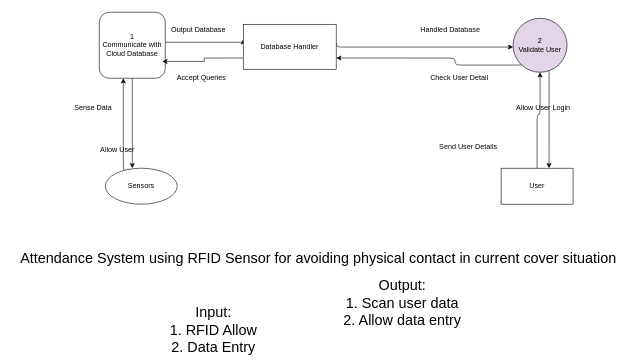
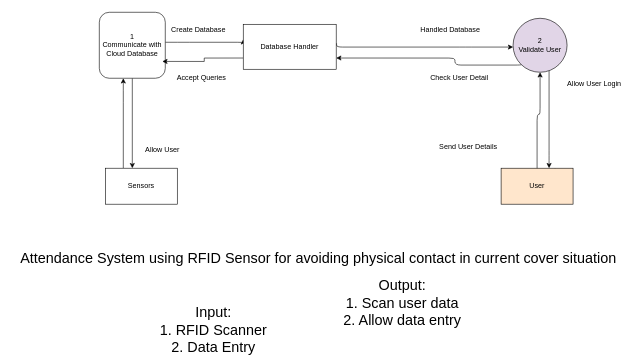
  <mxCell id="0" />
  <mxCell id="1" parent="0" />
  <mxCell id="2" value="" style="edgeStyle=orthogonalEdgeStyle;orthogonalLoop=1;jettySize=auto;html=1;entryX=0;entryY=0.333;entryDx=0;entryDy=0;entryPerimeter=0;" edge="1" parent="1" source="4" target="20"><mxGeometry relative="1" as="geometry"><mxPoint x="405" y="80" as="targetPoint" /><Array as="points"><mxPoint x="305" y="70" /><mxPoint x="305" y="70" /></Array></mxGeometry></mxCell>
  <mxCell id="3" style="edgeStyle=orthogonalEdgeStyle;orthogonalLoop=1;jettySize=auto;html=1;exitX=0.5;exitY=1;exitDx=0;exitDy=0;entryX=0.375;entryY=0;entryDx=0;entryDy=0;entryPerimeter=0;" edge="1" parent="1" source="4" target="6"><mxGeometry relative="1" as="geometry"><Array as="points" /></mxGeometry></mxCell>
  <mxCell id="4" value="1&lt;br&gt;Communicate with Cloud Database" style="whiteSpace=wrap;html=1;aspect=fixed;rounded=1;" vertex="1" parent="1"><mxGeometry x="165" y="20" width="110" height="110" as="geometry" /></mxCell>
  <mxCell id="5" style="edgeStyle=orthogonalEdgeStyle;orthogonalLoop=1;jettySize=auto;html=1;exitX=0.25;exitY=0;exitDx=0;exitDy=0;" edge="1" parent="1" source="6" target="4"><mxGeometry relative="1" as="geometry"><Array as="points"><mxPoint x="205" y="160" /><mxPoint x="205" y="160" /></Array></mxGeometry></mxCell>
- <mxCell id="6" value="Sensors" style="ellipse;whiteSpace=wrap;html=1;" vertex="1" parent="1"><mxGeometry x="175" y="280" width="120" height="60" as="geometry" /></mxCell>
+ <mxCell id="6" value="Sensors" style="whiteSpace=wrap;html=1;" vertex="1" parent="1"><mxGeometry x="175" y="280" width="120" height="60" as="geometry" /></mxCell>
  <mxCell id="7" style="edgeStyle=orthogonalEdgeStyle;orthogonalLoop=1;jettySize=auto;html=1;exitX=0.75;exitY=0;exitDx=0;exitDy=0;entryX=0.5;entryY=1;entryDx=0;entryDy=0;" edge="1" parent="1" source="8" target="12"><mxGeometry relative="1" as="geometry"><Array as="points"><mxPoint x="925" y="300" /><mxPoint x="895" y="300" /><mxPoint x="895" y="190" /><mxPoint x="900" y="190" /></Array></mxGeometry></mxCell>
- <mxCell id="8" value="User" style="whiteSpace=wrap;html=1;" vertex="1" parent="1"><mxGeometry x="835" y="280" width="120" height="60" as="geometry" /></mxCell>
+ <mxCell id="8" value="User" style="whiteSpace=wrap;html=1;fillColor=#ffe6cc;" vertex="1" parent="1"><mxGeometry x="835" y="280" width="120" height="60" as="geometry" /></mxCell>
  <mxCell id="9" value="" style="edgeStyle=orthogonalEdgeStyle;orthogonalLoop=1;jettySize=auto;html=1;exitX=1.004;exitY=0.422;exitDx=0;exitDy=0;exitPerimeter=0;" edge="1" parent="1" source="20" target="12"><mxGeometry relative="1" as="geometry"><mxPoint x="661" y="80" as="sourcePoint" /><Array as="points"><mxPoint x="775" y="78" /><mxPoint x="775" y="78" /></Array></mxGeometry></mxCell>
  <mxCell id="10" value="" style="edgeStyle=orthogonalEdgeStyle;orthogonalLoop=1;jettySize=auto;html=1;" edge="1" parent="1" source="12" target="8"><mxGeometry relative="1" as="geometry"><Array as="points"><mxPoint x="915" y="260" /><mxPoint x="915" y="260" /></Array></mxGeometry></mxCell>
  <mxCell id="11" style="edgeStyle=orthogonalEdgeStyle;orthogonalLoop=1;jettySize=auto;html=1;exitX=0;exitY=1;exitDx=0;exitDy=0;entryX=1;entryY=0.75;entryDx=0;entryDy=0;" edge="1" parent="1" source="12" target="20"><mxGeometry relative="1" as="geometry"><mxPoint x="664.072" y="107.04" as="targetPoint" /><Array as="points"><mxPoint x="758" y="108" /></Array></mxGeometry></mxCell>
  <mxCell id="12" value="2&lt;br&gt;Validate User" style="ellipse;whiteSpace=wrap;html=1;aspect=fixed;fillColor=#e1d5e7;" vertex="1" parent="1"><mxGeometry x="855" y="30" width="90" height="90" as="geometry" /></mxCell>
- <mxCell id="13" value="Sense Data" style="text;html=1;strokeColor=none;fillColor=none;align=center;verticalAlign=middle;whiteSpace=wrap;" vertex="1" parent="1"><mxGeometry x="115" y="170" width="80" height="20" as="geometry" /></mxCell>
- <mxCell id="14" value="Allow User" style="text;html=1;align=center;verticalAlign=middle;resizable=0;points=[];autosize=1;" vertex="1" parent="1"><mxGeometry x="160" y="240" width="70" height="20" as="geometry" /></mxCell>
- <mxCell id="15" value="Output Database" style="text;html=1;align=center;verticalAlign=middle;resizable=0;points=[];autosize=1;" vertex="1" parent="1"><mxGeometry x="275" y="40" width="110" height="20" as="geometry" /></mxCell>
+ <mxCell id="14" value="Allow User" style="text;html=1;align=center;verticalAlign=middle;resizable=0;points=[];autosize=1;" vertex="1" parent="1"><mxGeometry x="235" y="240" width="70" height="20" as="geometry" /></mxCell>
+ <mxCell id="15" value="Create Database" style="text;html=1;align=center;verticalAlign=middle;resizable=0;points=[];autosize=1;" vertex="1" parent="1"><mxGeometry x="275" y="40" width="110" height="20" as="geometry" /></mxCell>
  <mxCell id="16" value="Handled Database" style="text;html=1;align=center;verticalAlign=middle;resizable=0;points=[];autosize=1;" vertex="1" parent="1"><mxGeometry x="695" y="40" width="110" height="20" as="geometry" /></mxCell>
  <mxCell id="17" value="Check User Detail" style="text;html=1;align=center;verticalAlign=middle;resizable=0;points=[];autosize=1;" vertex="1" parent="1"><mxGeometry x="710" y="120" width="110" height="20" as="geometry" /></mxCell>
  <mxCell id="18" value="Accept Queries" style="text;html=1;align=center;verticalAlign=middle;resizable=0;points=[];autosize=1;" vertex="1" parent="1"><mxGeometry x="285" y="120" width="100" height="20" as="geometry" /></mxCell>
  <mxCell id="19" style="edgeStyle=orthogonalEdgeStyle;rounded=0;orthogonalLoop=1;jettySize=auto;html=1;exitX=0;exitY=0.75;exitDx=0;exitDy=0;entryX=0.955;entryY=0.745;entryDx=0;entryDy=0;entryPerimeter=0;" edge="1" parent="1" source="20" target="4"><mxGeometry relative="1" as="geometry"><mxPoint x="265" y="108" as="targetPoint" /></mxGeometry></mxCell>
  <mxCell id="20" value="Database Handler" style="whiteSpace=wrap;html=1;" vertex="1" parent="1"><mxGeometry x="405" y="40" width="155" height="75" as="geometry" /></mxCell>
  <mxCell id="21" value="Send User Details" style="text;html=1;align=center;verticalAlign=middle;resizable=0;points=[];autosize=1;" vertex="1" parent="1"><mxGeometry x="725" y="235" width="110" height="20" as="geometry" /></mxCell>
- <mxCell id="22" value="Allow User Login" style="text;html=1;align=center;verticalAlign=middle;resizable=0;points=[];autosize=1;" vertex="1" parent="1"><mxGeometry x="850" y="170" width="110" height="20" as="geometry" /></mxCell>
- <mxCell id="23" value="&lt;font style=&quot;font-size: 24px&quot;&gt;Input:&lt;br&gt;1. RFID Allow&lt;br&gt;2. Data Entry&lt;/font&gt;" style="text;html=1;align=center;verticalAlign=middle;resizable=0;points=[];autosize=1;shadow=0;" vertex="1" parent="1"><mxGeometry x="255" y="520" width="200" height="60" as="geometry" /></mxCell>
+ <mxCell id="22" value="Allow User Login" style="text;html=1;align=center;verticalAlign=middle;resizable=0;points=[];autosize=1;" vertex="1" parent="1"><mxGeometry x="935" y="130" width="110" height="20" as="geometry" /></mxCell>
+ <mxCell id="23" value="&lt;font style=&quot;font-size: 24px&quot;&gt;Input:&lt;br&gt;1. RFID Scanner&lt;br&gt;2. Data Entry&lt;/font&gt;" style="text;html=1;align=center;verticalAlign=middle;resizable=0;points=[];autosize=1;shadow=0;" vertex="1" parent="1"><mxGeometry x="255" y="520" width="200" height="60" as="geometry" /></mxCell>
  <mxCell id="24" value="&lt;font style=&quot;font-size: 24px&quot;&gt;Output:&lt;br&gt;1. Scan user data&lt;br&gt;2. Allow data entry&lt;br&gt;&lt;/font&gt;" style="text;html=1;align=center;verticalAlign=middle;resizable=0;points=[];autosize=1;" vertex="1" parent="1"><mxGeometry x="560" y="475" width="220" height="60" as="geometry" /></mxCell>
  <mxCell id="25" value="&lt;font style=&quot;font-size: 24px&quot;&gt;Attendance System using RFID Sensor for avoiding physical contact in current cover situation&lt;/font&gt;" style="text;html=1;align=center;verticalAlign=middle;resizable=0;points=[];autosize=1;" vertex="1" parent="1"><mxGeometry x="20" y="420" width="1020" height="20" as="geometry" /></mxCell>
